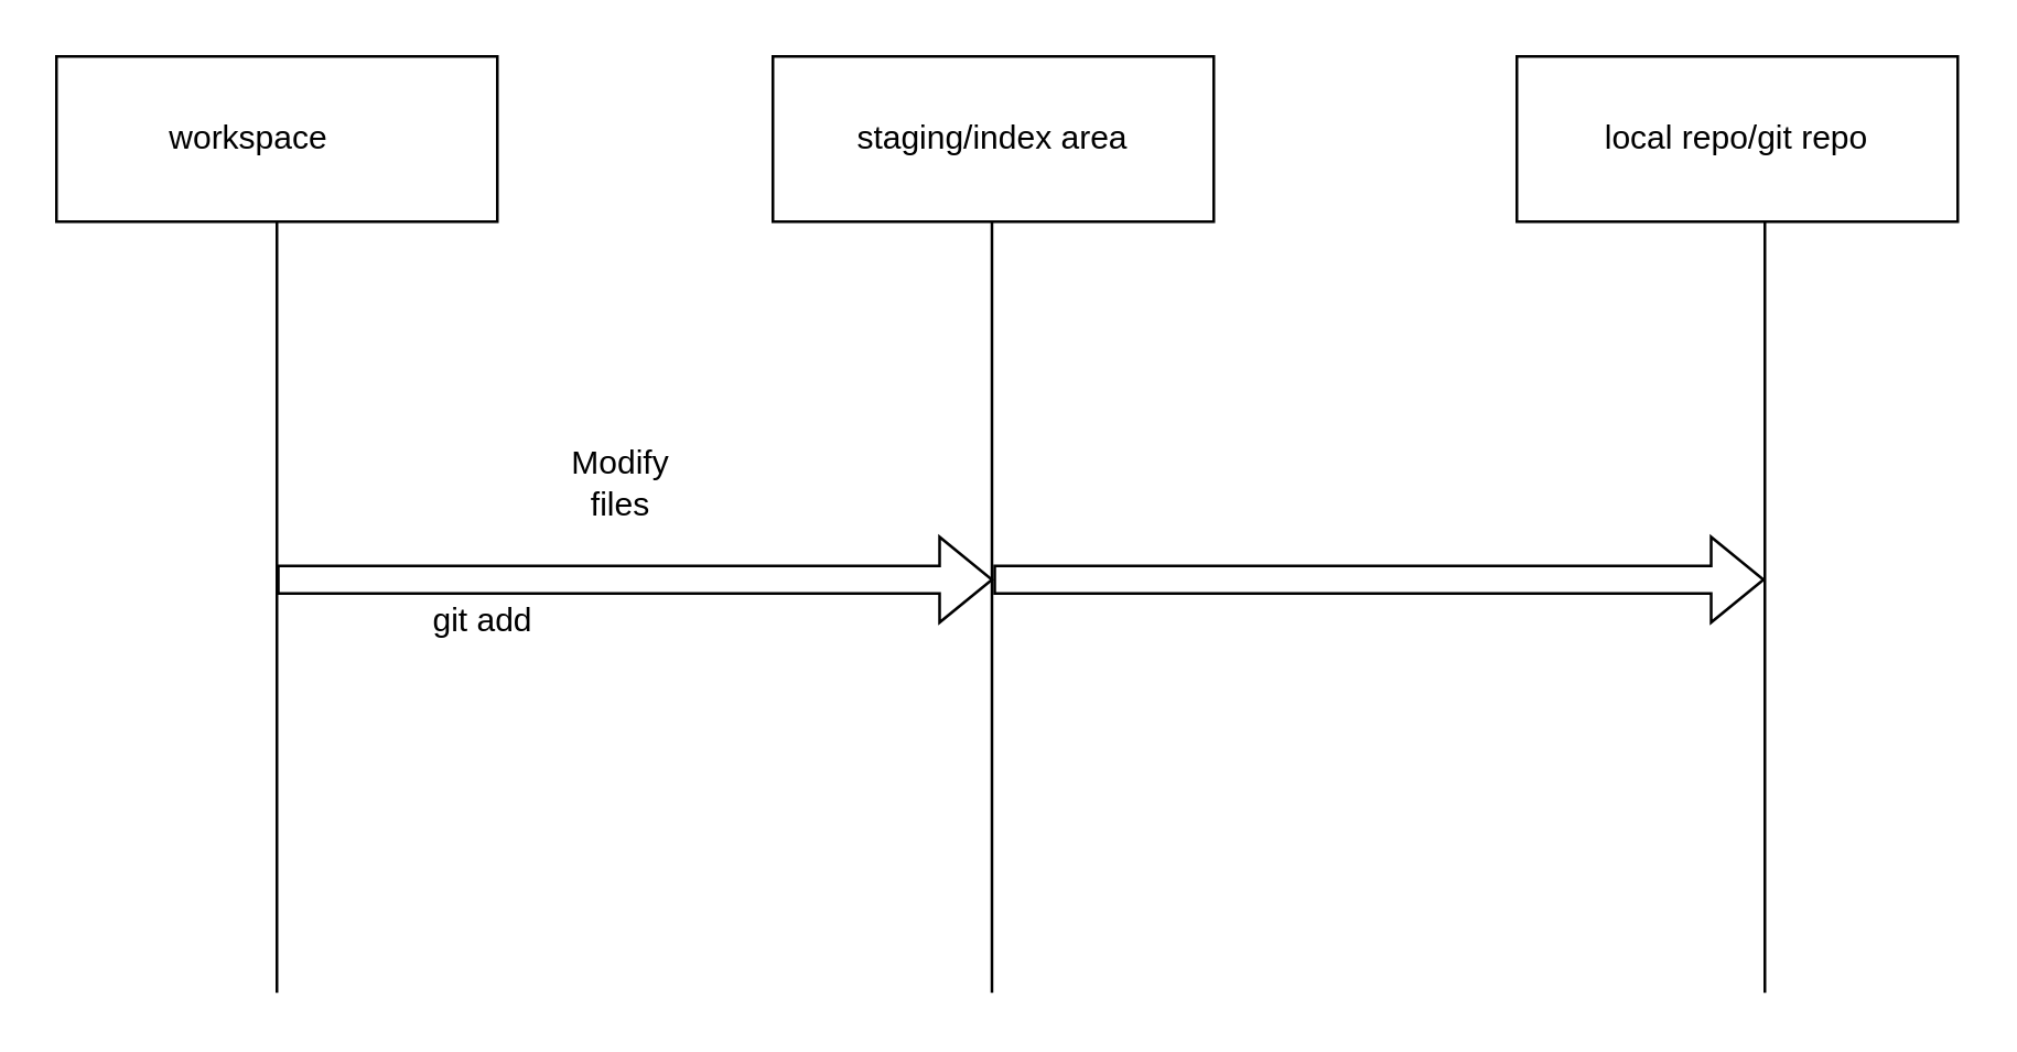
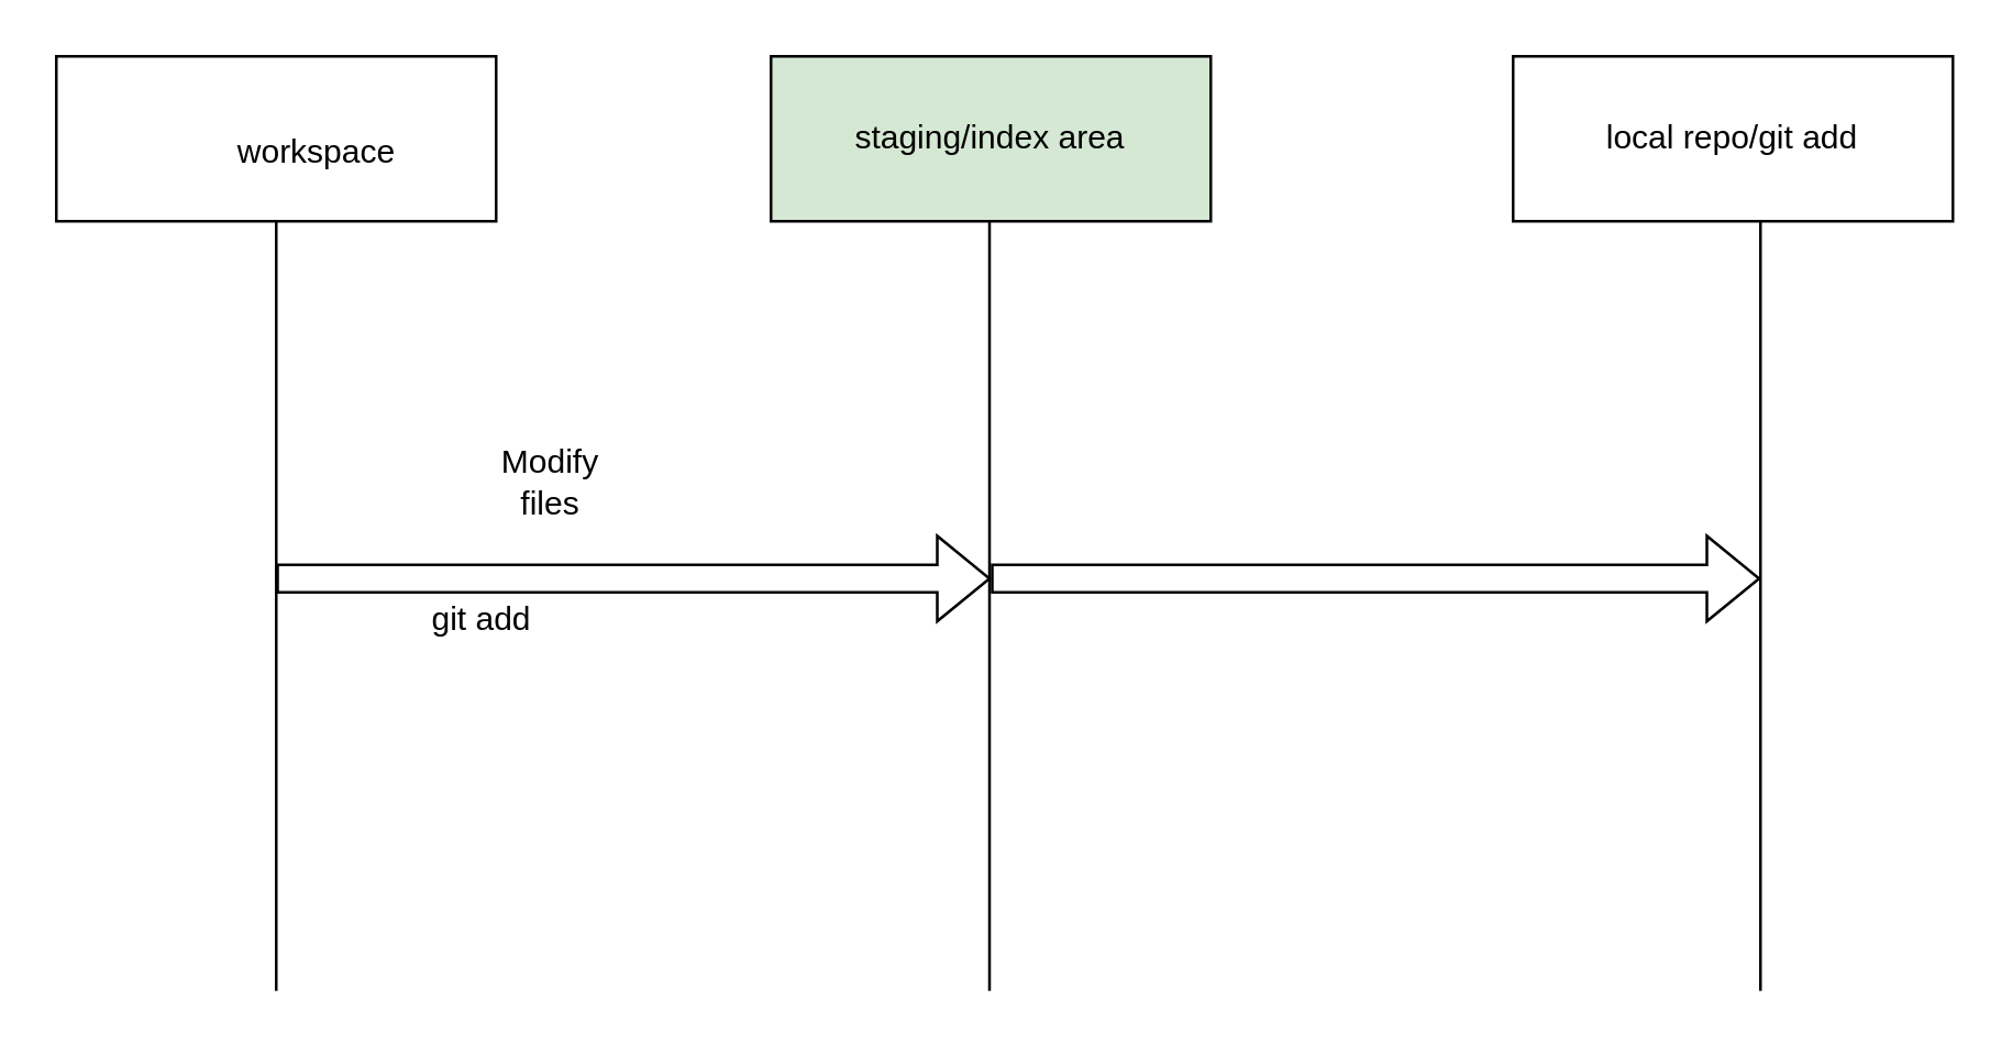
  <mxCell id="0" />
  <mxCell id="1" parent="0" />
  <mxCell id="2" value="" style="rounded=0;whiteSpace=wrap;html=1;" vertex="1" parent="1"><mxGeometry x="20" y="20" width="160" height="60" as="geometry" /></mxCell>
- <mxCell id="3" value="staging/index area" style="rounded=0;whiteSpace=wrap;html=1;" vertex="1" parent="1"><mxGeometry x="280" y="20" width="160" height="60" as="geometry" /></mxCell>
- <mxCell id="4" value="local repo/git repo" style="rounded=0;whiteSpace=wrap;html=1;" vertex="1" parent="1"><mxGeometry x="550" y="20" width="160" height="60" as="geometry" /></mxCell>
- <mxCell id="5" value="workspace" style="text;html=1;strokeColor=none;fillColor=none;align=center;verticalAlign=middle;whiteSpace=wrap;rounded=0;" vertex="1" parent="1"><mxGeometry x="60" y="35" width="60" height="30" as="geometry" /></mxCell>
+ <mxCell id="3" value="staging/index area" style="rounded=0;whiteSpace=wrap;html=1;fillColor=#d5e8d4;" vertex="1" parent="1"><mxGeometry x="280" y="20" width="160" height="60" as="geometry" /></mxCell>
+ <mxCell id="4" value="local repo/git add" style="rounded=0;whiteSpace=wrap;html=1;" vertex="1" parent="1"><mxGeometry x="550" y="20" width="160" height="60" as="geometry" /></mxCell>
+ <mxCell id="5" value="workspace" style="text;html=1;strokeColor=none;fillColor=none;align=center;verticalAlign=middle;whiteSpace=wrap;rounded=0;" vertex="1" parent="1"><mxGeometry x="85" y="40" width="60" height="30" as="geometry" /></mxCell>
  <mxCell id="6" value="" style="endArrow=none;html=1;rounded=0;entryX=0.5;entryY=1;entryDx=0;entryDy=0;" edge="1" parent="1" target="2"><mxGeometry width="50" height="50" relative="1" as="geometry"><mxPoint x="100" y="360" as="sourcePoint" /><mxPoint x="380" y="200" as="targetPoint" /></mxGeometry></mxCell>
  <mxCell id="7" value="" style="endArrow=none;html=1;rounded=0;entryX=0.5;entryY=1;entryDx=0;entryDy=0;" edge="1" parent="1"><mxGeometry width="50" height="50" relative="1" as="geometry"><mxPoint x="359.5" y="360" as="sourcePoint" /><mxPoint x="359.5" y="80" as="targetPoint" /></mxGeometry></mxCell>
  <mxCell id="8" value="" style="endArrow=none;html=1;rounded=0;entryX=0.5;entryY=1;entryDx=0;entryDy=0;" edge="1" parent="1"><mxGeometry width="50" height="50" relative="1" as="geometry"><mxPoint x="640" y="360" as="sourcePoint" /><mxPoint x="640" y="80" as="targetPoint" /></mxGeometry></mxCell>
  <mxCell id="9" value="" style="shape=flexArrow;endArrow=classic;html=1;rounded=0;" edge="1" parent="1"><mxGeometry width="50" height="50" relative="1" as="geometry"><mxPoint x="100" y="210" as="sourcePoint" /><mxPoint x="360" y="210" as="targetPoint" /><Array as="points" /></mxGeometry></mxCell>
- <mxCell id="10" value="Modify files" style="text;html=1;strokeColor=none;fillColor=none;align=center;verticalAlign=middle;whiteSpace=wrap;rounded=0;" vertex="1" parent="1"><mxGeometry x="195" y="160" width="60" height="30" as="geometry" /></mxCell>
+ <mxCell id="10" value="Modify files" style="text;html=1;strokeColor=none;fillColor=none;align=center;verticalAlign=middle;whiteSpace=wrap;rounded=0;" vertex="1" parent="1"><mxGeometry x="170" y="160" width="60" height="30" as="geometry" /></mxCell>
  <mxCell id="11" value="git add" style="text;html=1;strokeColor=none;fillColor=none;align=center;verticalAlign=middle;whiteSpace=wrap;rounded=0;" vertex="1" parent="1"><mxGeometry x="145" y="210" width="60" height="30" as="geometry" /></mxCell>
  <mxCell id="12" value="" style="shape=flexArrow;endArrow=classic;html=1;rounded=0;" edge="1" parent="1"><mxGeometry width="50" height="50" relative="1" as="geometry"><mxPoint x="360" y="210" as="sourcePoint" /><mxPoint x="640" y="210" as="targetPoint" /><Array as="points" /></mxGeometry></mxCell>
